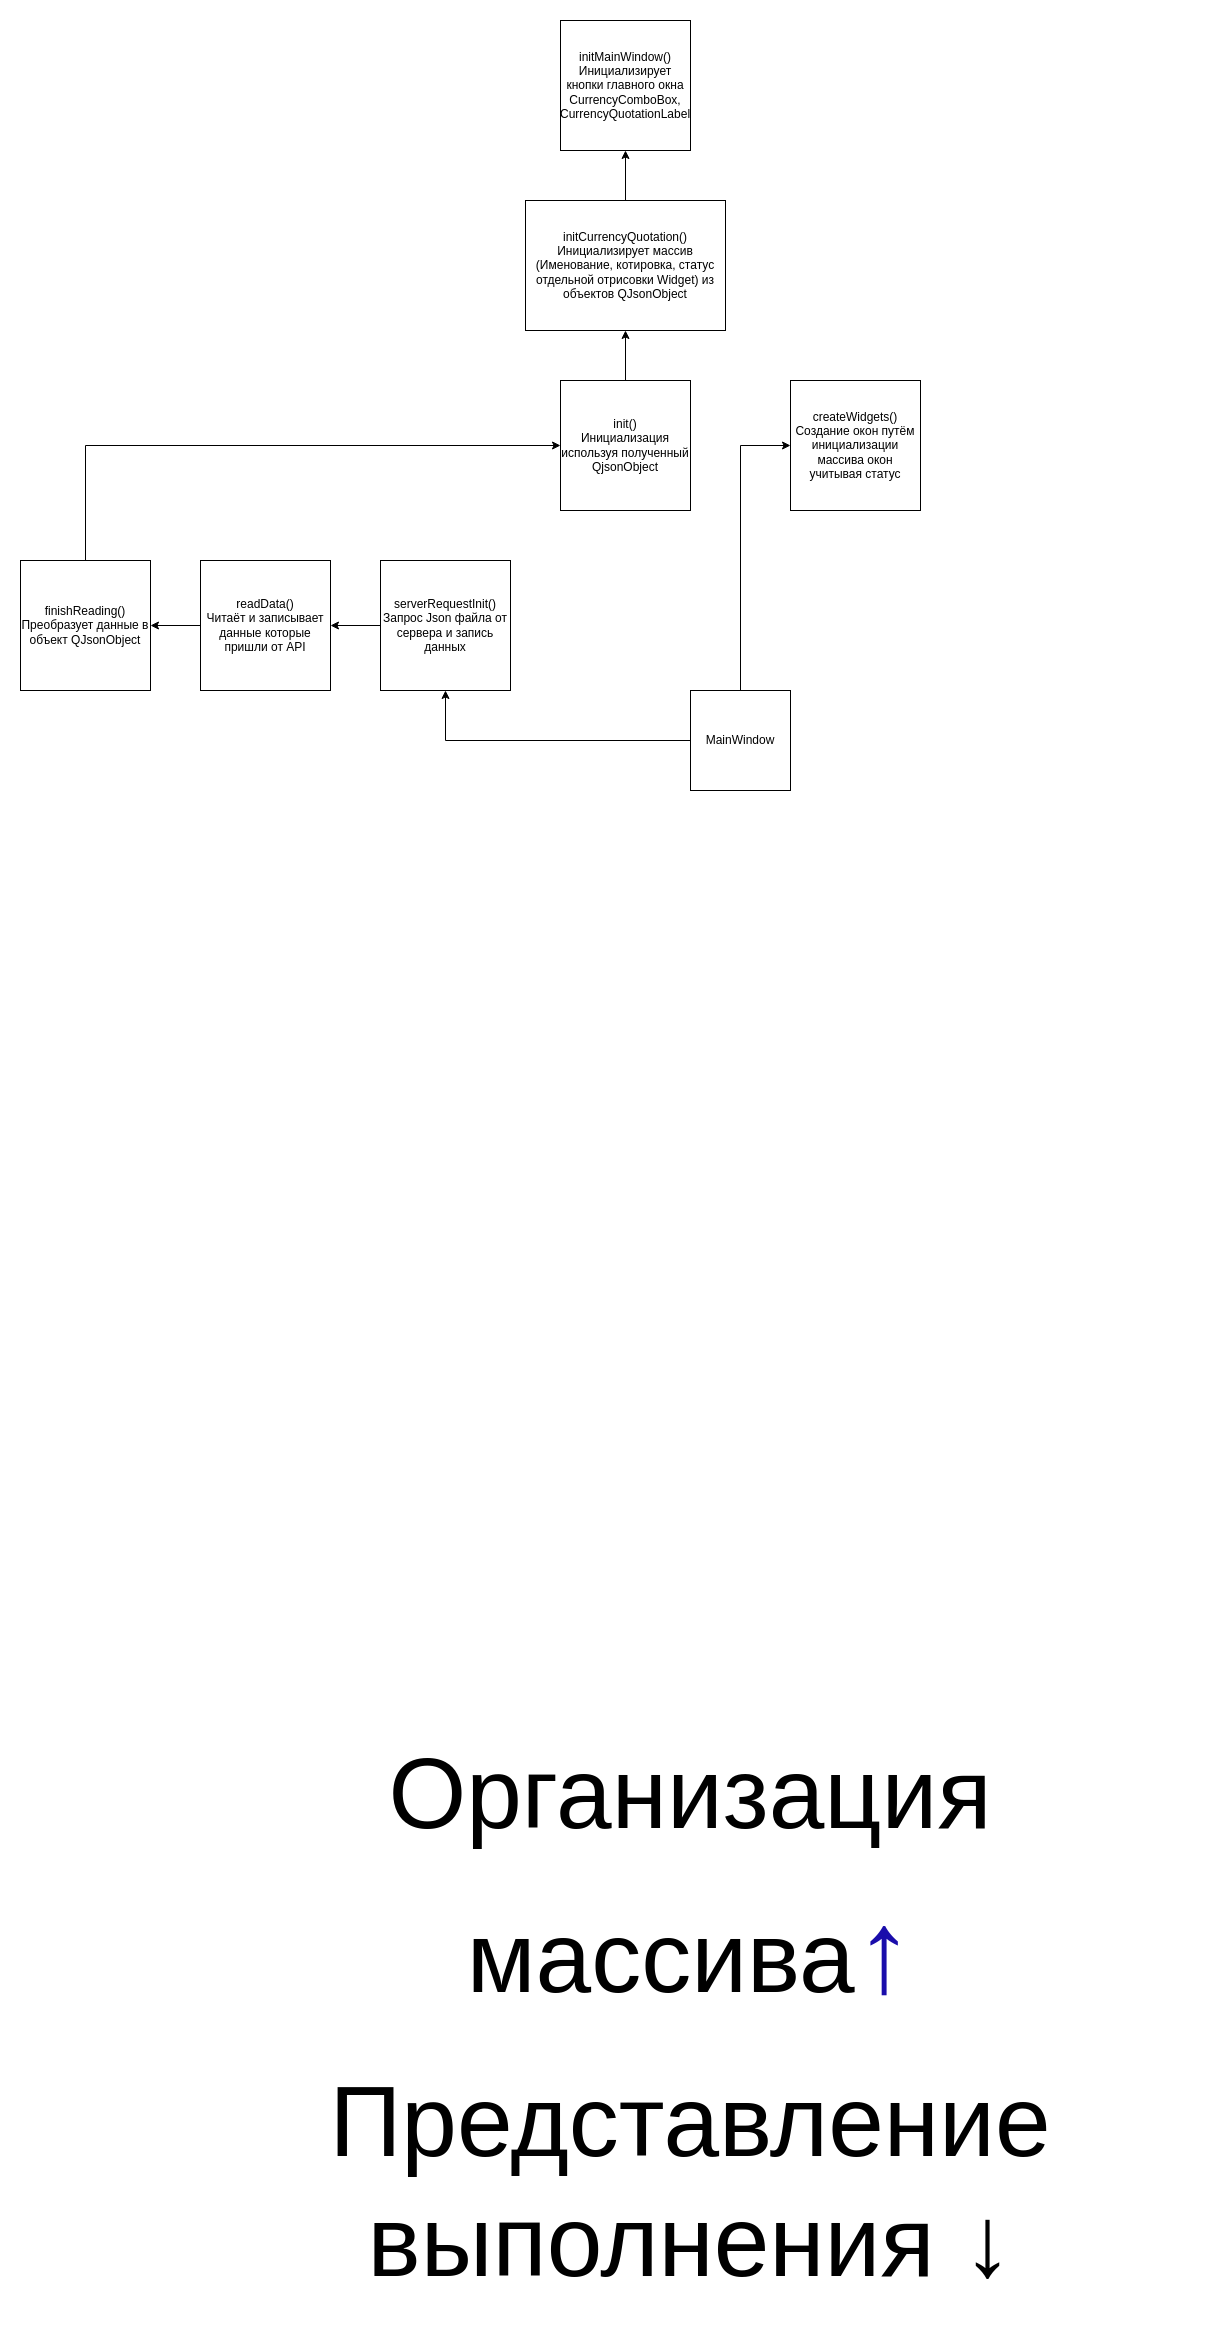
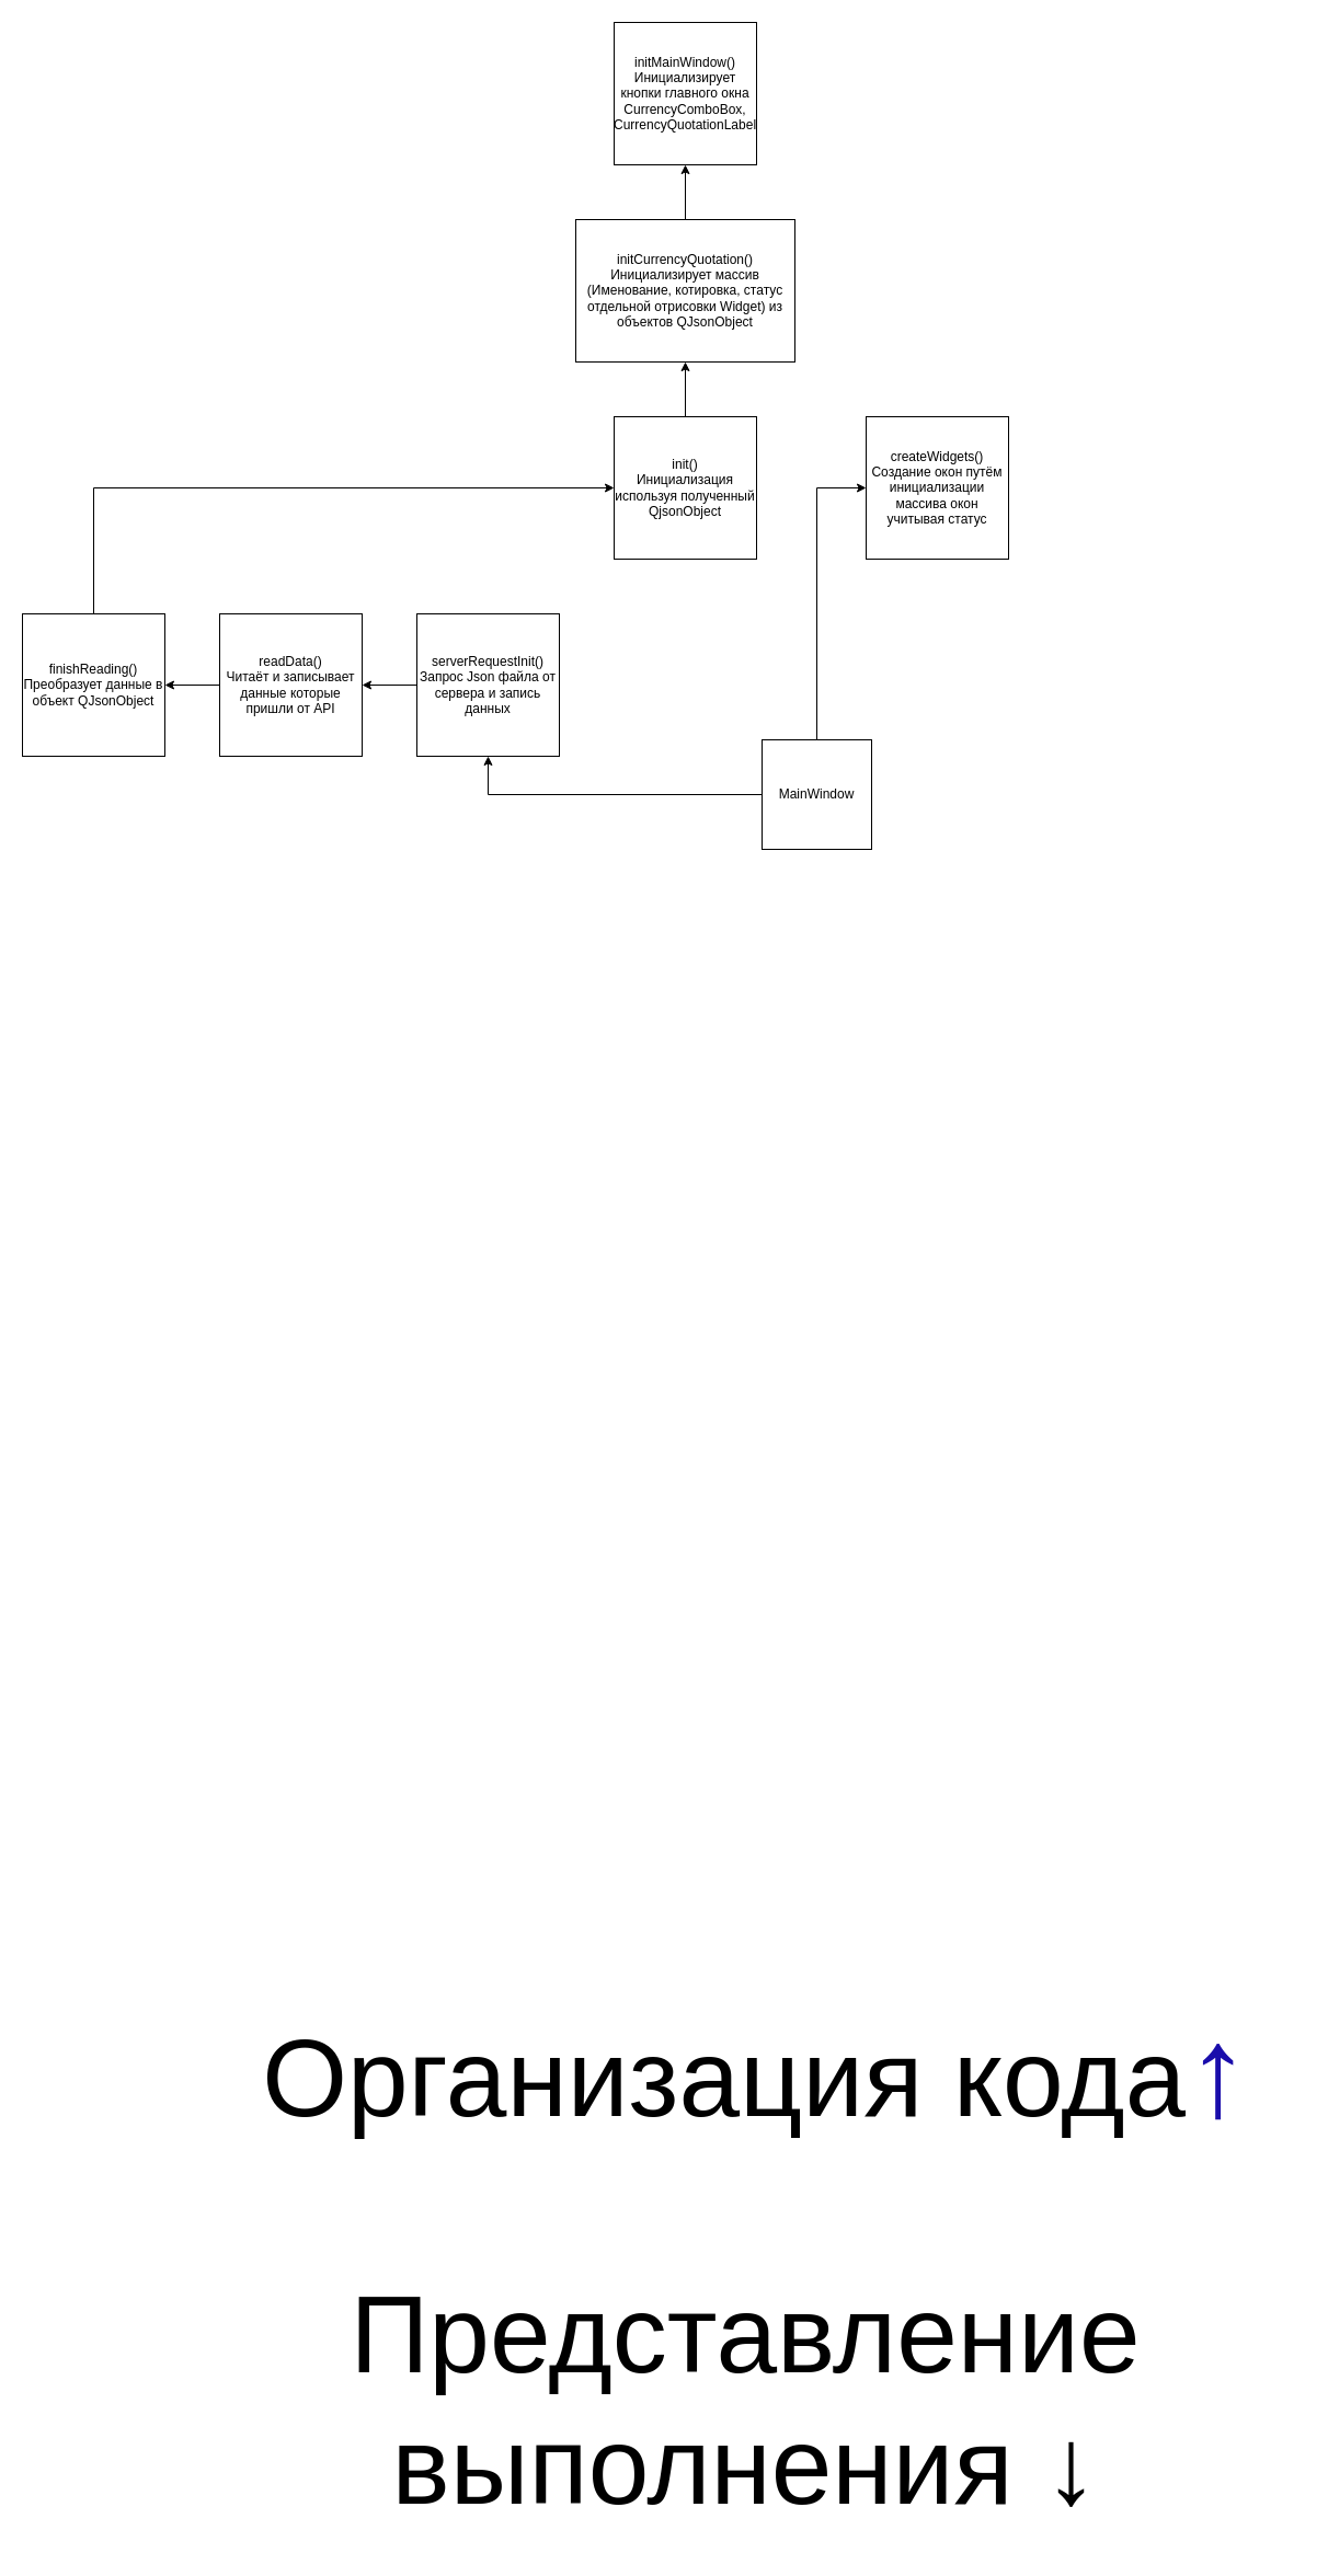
  <mxCell id="0" />
  <mxCell id="1" parent="0" />
  <mxCell id="2" style="edgeStyle=orthogonalEdgeStyle;rounded=0;orthogonalLoop=1;jettySize=auto;html=1;entryX=0.5;entryY=1;entryDx=0;entryDy=0;" parent="1" source="5" target="7" edge="1"><mxGeometry relative="1" as="geometry" /></mxCell>
  <mxCell id="3" style="edgeStyle=orthogonalEdgeStyle;rounded=0;orthogonalLoop=1;jettySize=auto;html=1;entryX=0;entryY=0.5;entryDx=0;entryDy=0;exitX=0.5;exitY=0;exitDx=0;exitDy=0;" parent="1" source="12" target="14" edge="1"><mxGeometry relative="1" as="geometry" /></mxCell>
  <mxCell id="4" style="edgeStyle=orthogonalEdgeStyle;rounded=0;orthogonalLoop=1;jettySize=auto;html=1;entryX=0;entryY=0.5;entryDx=0;entryDy=0;" parent="1" source="5" target="17" edge="1"><mxGeometry relative="1" as="geometry" /></mxCell>
- <mxCell id="5" value="MainWindow" style="rounded=0;whiteSpace=wrap;html=1;" parent="1" vertex="1"><mxGeometry x="690" y="690" width="100" height="100" as="geometry" /></mxCell>
+ <mxCell id="5" value="MainWindow" style="rounded=0;whiteSpace=wrap;html=1;" parent="1" vertex="1"><mxGeometry x="695" y="675" width="100" height="100" as="geometry" /></mxCell>
  <mxCell id="6" style="edgeStyle=orthogonalEdgeStyle;rounded=0;orthogonalLoop=1;jettySize=auto;html=1;entryX=1;entryY=0.5;entryDx=0;entryDy=0;" parent="1" source="7" target="11" edge="1"><mxGeometry relative="1" as="geometry" /></mxCell>
  <mxCell id="7" value="serverRequestInit()&lt;br style=&quot;border-color: var(--border-color);&quot;&gt;Запрос Json файла от сервера и запись данных" style="rounded=0;whiteSpace=wrap;html=1;" parent="1" vertex="1"><mxGeometry x="380" y="560" width="130" height="130" as="geometry" /></mxCell>
- <mxCell id="8" value="&lt;font style=&quot;font-size: 100px;&quot;&gt;Организация массива&lt;a style=&quot;color: rgb(26, 13, 171); text-decoration-line: none; -webkit-tap-highlight-color: rgba(0, 0, 0, 0.1); outline: 0px; font-family: arial, sans-serif; text-align: left; background-color: rgb(255, 255, 255);&quot; data-jrwt=&quot;1&quot; data-cthref=&quot;/url?sa=t&amp;amp;rct=j&amp;amp;q=&amp;amp;esrc=s&amp;amp;source=web&amp;amp;cd=&amp;amp;ved=2ahUKEwiC8NmU4IOAAxWaIRAIHfAIAo8QFnoECA8QAw&amp;amp;url=https%3A%2F%2Fsymbl.cc%2Fru%2F2191%2F%23%3A~%3Atext%3D%25D0%25A1%25D1%2582%25D1%2580%25D0%25B5%25D0%25BB%25D0%25BA%25D1%2583%2520%25D0%25B2%25D0%25B2%25D0%25B5%25D1%2580%25D1%2585%2520%25D0%25B8%25D1%2581%25D0%25BF%25D0%25BE%25D0%25BB%25D1%258C%25D0%25B7%25D1%2583%25D1%258E%25D1%2582%2520%25D0%25B4%25D0%25BB%25D1%258F%2520%25D0%25B7%25D0%25B0%25D0%25BF%25D0%25B8%25D1%2581%25D0%25B8%2C%25D0%25B2%25D0%25B5%25D1%2580%25D1%2581%25D0%25B8%25D0%25B8%25201.1%2520%25D0%25B2%25201993%2520%25D0%25B3.&amp;amp;usg=AOvVaw2KubObDzfMly54Mnot6bmY&amp;amp;opi=89978449&quot; data-ctbtn=&quot;0&quot; data-ved=&quot;2ahUKEwiC8NmU4IOAAxWaIRAIHfAIAo8QFnoECA8QAw&quot; data-usg=&quot;AOvVaw2KubObDzfMly54Mnot6bmY&quot; data-jsarwt=&quot;1&quot; href=&quot;https://www.google.com/url?sa=t&amp;amp;rct=j&amp;amp;q=&amp;amp;esrc=s&amp;amp;source=web&amp;amp;cd=&amp;amp;ved=2ahUKEwiC8NmU4IOAAxWaIRAIHfAIAo8QFnoECA8QAw&amp;amp;url=https%3A%2F%2Fsymbl.cc%2Fru%2F2191%2F%23%3A~%3Atext%3D%25D0%25A1%25D1%2582%25D1%2580%25D0%25B5%25D0%25BB%25D0%25BA%25D1%2583%2520%25D0%25B2%25D0%25B2%25D0%25B5%25D1%2580%25D1%2585%2520%25D0%25B8%25D1%2581%25D0%25BF%25D0%25BE%25D0%25BB%25D1%258C%25D0%25B7%25D1%2583%25D1%258E%25D1%2582%2520%25D0%25B4%25D0%25BB%25D1%258F%2520%25D0%25B7%25D0%25B0%25D0%25BF%25D0%25B8%25D1%2581%25D0%25B8%2C%25D0%25B2%25D0%25B5%25D1%2580%25D1%2581%25D0%25B8%25D0%25B8%25201.1%2520%25D0%25B2%25201993%2520%25D0%25B3.&amp;amp;usg=AOvVaw2KubObDzfMly54Mnot6bmY&amp;amp;opi=89978449&quot;&gt;&lt;h3 style=&quot;font-weight: 400; margin: 18px 0px 0px; padding: 5px 0px 0px; line-height: 1.3; display: inline-block;&quot; class=&quot;LC20lb MBeuO DKV0Md&quot;&gt;↑&lt;/h3&gt;&lt;/a&gt;&lt;/font&gt;" style="text;html=1;strokeColor=none;fillColor=none;align=center;verticalAlign=middle;whiteSpace=wrap;rounded=0;" parent="1" vertex="1"><mxGeometry x="190" y="1730" width="1000" height="300" as="geometry" /></mxCell>
- <mxCell id="9" value="&lt;font style=&quot;font-size: 100px;&quot;&gt;Представление выполнения ↓&lt;/font&gt;" style="text;html=1;strokeColor=none;fillColor=none;align=center;verticalAlign=middle;whiteSpace=wrap;rounded=0;" parent="1" vertex="1"><mxGeometry x="190" y="2030" width="1000" height="300" as="geometry" /></mxCell>
+ <mxCell id="8" value="&lt;font style=&quot;font-size: 100px;&quot;&gt;Организация кода&lt;a style=&quot;color: rgb(26, 13, 171); text-decoration-line: none; -webkit-tap-highlight-color: rgba(0, 0, 0, 0.1); outline: 0px; font-family: arial, sans-serif; text-align: left; background-color: rgb(255, 255, 255);&quot; data-jrwt=&quot;1&quot; data-cthref=&quot;/url?sa=t&amp;amp;rct=j&amp;amp;q=&amp;amp;esrc=s&amp;amp;source=web&amp;amp;cd=&amp;amp;ved=2ahUKEwiC8NmU4IOAAxWaIRAIHfAIAo8QFnoECA8QAw&amp;amp;url=https%3A%2F%2Fsymbl.cc%2Fru%2F2191%2F%23%3A~%3Atext%3D%25D0%25A1%25D1%2582%25D1%2580%25D0%25B5%25D0%25BB%25D0%25BA%25D1%2583%2520%25D0%25B2%25D0%25B2%25D0%25B5%25D1%2580%25D1%2585%2520%25D0%25B8%25D1%2581%25D0%25BF%25D0%25BE%25D0%25BB%25D1%258C%25D0%25B7%25D1%2583%25D1%258E%25D1%2582%2520%25D0%25B4%25D0%25BB%25D1%258F%2520%25D0%25B7%25D0%25B0%25D0%25BF%25D0%25B8%25D1%2581%25D0%25B8%2C%25D0%25B2%25D0%25B5%25D1%2580%25D1%2581%25D0%25B8%25D0%25B8%25201.1%2520%25D0%25B2%25201993%2520%25D0%25B3.&amp;amp;usg=AOvVaw2KubObDzfMly54Mnot6bmY&amp;amp;opi=89978449&quot; data-ctbtn=&quot;0&quot; data-ved=&quot;2ahUKEwiC8NmU4IOAAxWaIRAIHfAIAo8QFnoECA8QAw&quot; data-usg=&quot;AOvVaw2KubObDzfMly54Mnot6bmY&quot; data-jsarwt=&quot;1&quot; href=&quot;https://www.google.com/url?sa=t&amp;amp;rct=j&amp;amp;q=&amp;amp;esrc=s&amp;amp;source=web&amp;amp;cd=&amp;amp;ved=2ahUKEwiC8NmU4IOAAxWaIRAIHfAIAo8QFnoECA8QAw&amp;amp;url=https%3A%2F%2Fsymbl.cc%2Fru%2F2191%2F%23%3A~%3Atext%3D%25D0%25A1%25D1%2582%25D1%2580%25D0%25B5%25D0%25BB%25D0%25BA%25D1%2583%2520%25D0%25B2%25D0%25B2%25D0%25B5%25D1%2580%25D1%2585%2520%25D0%25B8%25D1%2581%25D0%25BF%25D0%25BE%25D0%25BB%25D1%258C%25D0%25B7%25D1%2583%25D1%258E%25D1%2582%2520%25D0%25B4%25D0%25BB%25D1%258F%2520%25D0%25B7%25D0%25B0%25D0%25BF%25D0%25B8%25D1%2581%25D0%25B8%2C%25D0%25B2%25D0%25B5%25D1%2580%25D1%2581%25D0%25B8%25D0%25B8%25201.1%2520%25D0%25B2%25201993%2520%25D0%25B3.&amp;amp;usg=AOvVaw2KubObDzfMly54Mnot6bmY&amp;amp;opi=89978449&quot;&gt;&lt;h3 style=&quot;font-weight: 400; margin: 18px 0px 0px; padding: 5px 0px 0px; line-height: 1.3; display: inline-block;&quot; class=&quot;LC20lb MBeuO DKV0Md&quot;&gt;↑&lt;/h3&gt;&lt;/a&gt;&lt;/font&gt;" style="text;html=1;strokeColor=none;fillColor=none;align=center;verticalAlign=middle;whiteSpace=wrap;rounded=0;" parent="1" vertex="1"><mxGeometry x="190" y="1730" width="1000" height="300" as="geometry" /></mxCell>
+ <mxCell id="9" value="&lt;font style=&quot;font-size: 100px;&quot;&gt;Представление выполнения ↓&lt;/font&gt;" style="text;html=1;strokeColor=none;fillColor=none;align=center;verticalAlign=middle;whiteSpace=wrap;rounded=0;" parent="1" vertex="1"><mxGeometry x="180" y="2040" width="1000" height="300" as="geometry" /></mxCell>
  <mxCell id="10" style="edgeStyle=orthogonalEdgeStyle;rounded=0;orthogonalLoop=1;jettySize=auto;html=1;entryX=1;entryY=0.5;entryDx=0;entryDy=0;" parent="1" source="11" target="12" edge="1"><mxGeometry relative="1" as="geometry" /></mxCell>
  <mxCell id="11" value="readData()&lt;br&gt;Читаёт и записывает данные которые пришли от API" style="rounded=0;whiteSpace=wrap;html=1;" parent="1" vertex="1"><mxGeometry x="200" y="560" width="130" height="130" as="geometry" /></mxCell>
  <mxCell id="12" value="finishReading()&lt;br&gt;Преобразует данные в объект&amp;nbsp;QJsonObject" style="rounded=0;whiteSpace=wrap;html=1;" parent="1" vertex="1"><mxGeometry x="20" y="560" width="130" height="130" as="geometry" /></mxCell>
  <mxCell id="13" style="edgeStyle=orthogonalEdgeStyle;rounded=0;orthogonalLoop=1;jettySize=auto;html=1;entryX=0.5;entryY=1;entryDx=0;entryDy=0;" parent="1" source="14" target="16" edge="1"><mxGeometry relative="1" as="geometry" /></mxCell>
  <mxCell id="14" value="init()&lt;br&gt;Инициализация используя полученный QjsonObject" style="rounded=0;whiteSpace=wrap;html=1;" parent="1" vertex="1"><mxGeometry x="560" y="380" width="130" height="130" as="geometry" /></mxCell>
  <mxCell id="15" style="edgeStyle=orthogonalEdgeStyle;rounded=0;orthogonalLoop=1;jettySize=auto;html=1;" parent="1" source="16" target="18" edge="1"><mxGeometry relative="1" as="geometry" /></mxCell>
  <mxCell id="16" value="initCurrencyQuotation()&lt;br&gt;Инициализирует массив (Именование, котировка, статус отдельной отрисовки Widget) из объектов QJsonObject" style="rounded=0;whiteSpace=wrap;html=1;" parent="1" vertex="1"><mxGeometry x="525" y="200" width="200" height="130" as="geometry" /></mxCell>
  <mxCell id="17" value="createWidgets()&lt;br&gt;Создание окон путём инициализации массива окон учитывая статус" style="rounded=0;whiteSpace=wrap;html=1;" parent="1" vertex="1"><mxGeometry x="790" y="380" width="130" height="130" as="geometry" /></mxCell>
  <mxCell id="18" value="initMainWindow()&lt;br&gt;Инициализирует кнопки главного окна&lt;br&gt;CurrencyComboBox, CurrencyQuotationLabel" style="rounded=0;whiteSpace=wrap;html=1;" parent="1" vertex="1"><mxGeometry x="560" y="20" width="130" height="130" as="geometry" /></mxCell>
